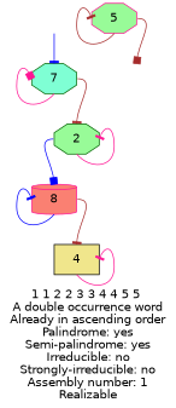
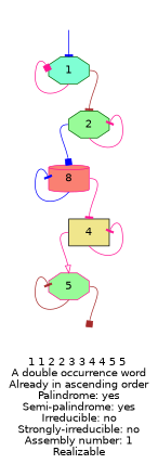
  digraph {
    fontname=Helvetica
    label="1 1 2 2 3 3 4 4 5 5 \nA double occurrence word\nAlready in ascending order\nPalindrome: yes\nSemi-palindrome: yes\nIrreducible: no\nStrongly-irreducible: no\nAssembly number: 1\nRealizable\n"
    node [fontname=Helvetica shape=octagon style=filled]
    edge [arrowhead=tee color=deeppink headport=n tailport=s]
    a [shape=diamond style=invis]
-   1 [color=darkgreen fillcolor=aquamarine label=7]
+   1 [color=darkgreen fillcolor=aquamarine]
    2 [color=darkgreen fillcolor=palegreen]
    b [shape=diamond style=invis]
    n5 [color=deeppink fillcolor=salmon label=8 shape=cylinder]
    4 [color=black fillcolor=khaki shape=box]
    5 [color=deeppink fillcolor=palegreen]
    a -> 1 [color=blue]
    1 -> 1 [arrowhead=box headport=w]
    1 -> 2 [color=brown tailport=e]
    2 -> 2 [headport=e]
    2 -> n5 [arrowhead=box color=blue tailport=w]
    n5 -> n5 [color=blue headport=w]
-   n5 -> 4 [color=brown tailport=e]
+   n5 -> 4 [tailport=e]
    4 -> 4 [headport=e]
+   4 -> 5 [arrowhead=onormal tailport=w]
    5 -> b [arrowhead=box color=brown tailport=e]
    5 -> 5 [color=brown headport=w]
  }
